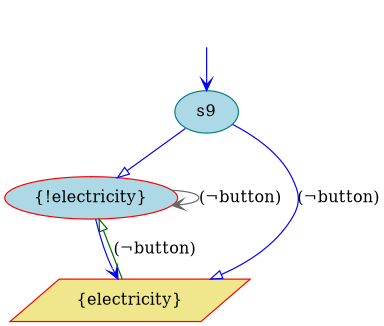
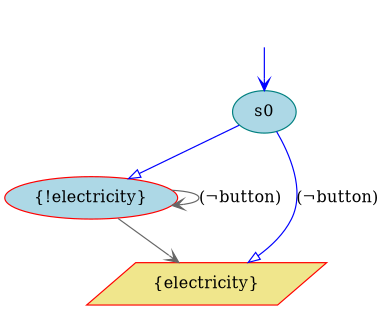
  digraph {
    node [style=filled color=red fillcolor=lightblue shape=ellipse]
    edge [arrowhead=vee color=blue]
    _init [style=invis color="" fillcolor="" shape=""]
-   s0 [color=teal label=s9]
+   s0 [color=teal]
    n3 [label="{!electricity}"]
    n4 [fillcolor=khaki label="{electricity}" shape=parallelogram]
    _init -> s0
    s0 -> n3 [arrowhead=onormal]
    s0 -> n4 [arrowhead=onormal label="(¬button)"]
    n3 -> n3 [color=gray40 label="(¬button)"]
-   n3 -> n4
-   n4 -> n3 [arrowhead=onormal color=darkgreen label="(¬button)"]
+   n3 -> n4 [color=gray40]
  }
